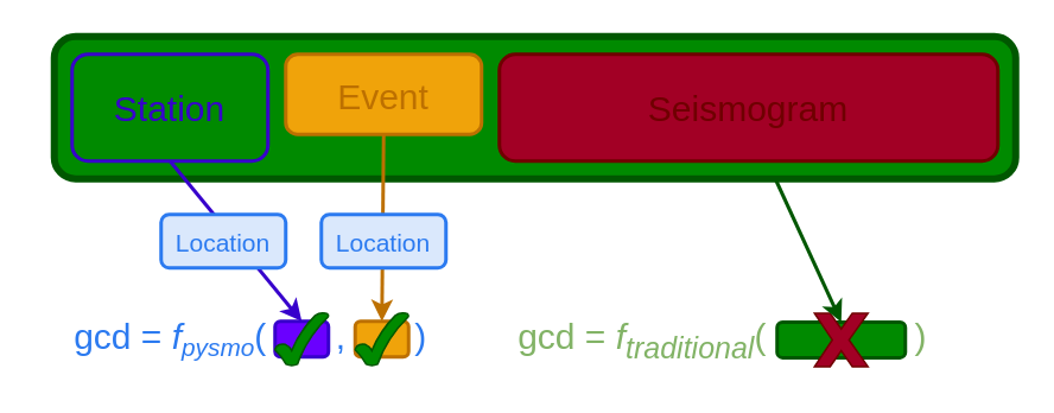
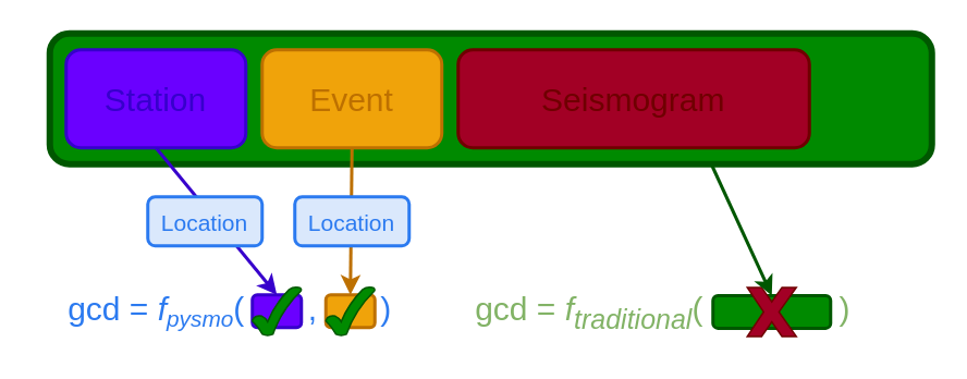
  <mxCell id="0" />
  <mxCell id="1" parent="0" />
  <mxCell id="2" value="" style="group;verticalAlign=middle;" parent="1" vertex="1" connectable="0"><mxGeometry x="260" y="170" width="290" height="40" as="geometry" /></mxCell>
  <mxCell id="3" value="&lt;span style=&quot;font-weight: 400; font-size: 20px;&quot;&gt;&lt;font color=&quot;#82b366&quot; style=&quot;font-size: 20px;&quot;&gt;gcd = &lt;i style=&quot;&quot;&gt;f&lt;sub&gt;traditional&lt;/sub&gt;&lt;/i&gt;(&amp;nbsp; &amp;nbsp; &amp;nbsp; &amp;nbsp; &amp;nbsp; &amp;nbsp; &amp;nbsp; &amp;nbsp;)&lt;/font&gt;&lt;/span&gt;" style="text;strokeColor=none;fillColor=none;html=1;fontSize=20;fontStyle=1;verticalAlign=top;align=center;rounded=1;shadow=0;glass=0;sketch=0;fontColor=#000000;labelPosition=center;verticalLabelPosition=middle;" parent="2" vertex="1"><mxGeometry width="290" height="22.857" as="geometry" /></mxCell>
  <mxCell id="4" value="" style="rounded=1;whiteSpace=wrap;html=1;shadow=0;glass=0;sketch=0;fontSize=20;strokeWidth=2;fillColor=#008a00;strokeColor=#005700;fontColor=#ffffff;" parent="2" vertex="1"><mxGeometry x="176" y="10.42" width="72" height="20" as="geometry" /></mxCell>
  <mxCell id="5" value="" style="verticalLabelPosition=bottom;verticalAlign=top;html=1;shape=mxgraph.basic.x;fillColor=#a20025;fontColor=#ffffff;strokeColor=#6F0000;" vertex="1" parent="2"><mxGeometry x="197" y="5.42" width="30" height="30" as="geometry" /></mxCell>
  <mxCell id="6" value="" style="group;fontColor=#2B7AF0;" parent="1" vertex="1" connectable="0"><mxGeometry x="30" y="170" width="240" height="40" as="geometry" /></mxCell>
  <mxCell id="7" value="&lt;span style=&quot;font-weight: 400;&quot;&gt;&lt;font color=&quot;#2b7af0&quot; style=&quot;&quot;&gt;gcd = &lt;i style=&quot;&quot;&gt;f&lt;span style=&quot;font-size: 16.667px;&quot;&gt;&lt;sub&gt;pysmo&lt;/sub&gt;&lt;/span&gt;&lt;/i&gt;(&amp;nbsp; &amp;nbsp; &amp;nbsp; &amp;nbsp;,&amp;nbsp; &amp;nbsp; &amp;nbsp; &amp;nbsp;)&lt;/font&gt;&lt;/span&gt;" style="text;strokeColor=none;fillColor=none;html=1;fontSize=20;fontStyle=1;verticalAlign=middle;align=center;rounded=1;shadow=0;glass=0;sketch=0;fontColor=#000000;" parent="6" vertex="1"><mxGeometry x="-10" width="240" height="40" as="geometry" /></mxCell>
  <mxCell id="8" value="" style="rounded=1;whiteSpace=wrap;html=1;shadow=0;glass=0;sketch=0;fontSize=20;strokeWidth=2;fillColor=#6a00ff;strokeColor=#3700CC;fontColor=#ffffff;" parent="6" vertex="1"><mxGeometry x="124" y="10" width="30" height="20" as="geometry" /></mxCell>
  <mxCell id="9" value="" style="rounded=1;whiteSpace=wrap;html=1;shadow=0;glass=0;sketch=0;fontSize=20;strokeWidth=2;fillColor=#f0a30a;strokeColor=#BD7000;fontColor=#000000;" parent="6" vertex="1"><mxGeometry x="169" y="10" width="30" height="20" as="geometry" /></mxCell>
  <mxCell id="10" value="" style="verticalLabelPosition=bottom;verticalAlign=top;html=1;shape=mxgraph.basic.tick;fillColor=#008a00;fontColor=#ffffff;strokeColor=#005700;" vertex="1" parent="6"><mxGeometry x="124" y="5" width="30" height="30" as="geometry" /></mxCell>
  <mxCell id="11" value="" style="verticalLabelPosition=bottom;verticalAlign=top;html=1;shape=mxgraph.basic.tick;fillColor=#008a00;fontColor=#ffffff;strokeColor=#005700;" vertex="1" parent="6"><mxGeometry x="169" y="5" width="30" height="30" as="geometry" /></mxCell>
  <mxCell id="12" value="" style="endArrow=classic;html=1;rounded=0;entryX=0.5;entryY=0;entryDx=0;entryDy=0;exitX=0.75;exitY=1;exitDx=0;exitDy=0;fillColor=#008a00;strokeColor=#005700;strokeWidth=2;" parent="1" source="13" target="4" edge="1"><mxGeometry width="50" height="50" relative="1" as="geometry"><mxPoint x="290" y="290" as="sourcePoint" /><mxPoint x="340" y="240" as="targetPoint" /></mxGeometry></mxCell>
  <mxCell id="13" value="" style="rounded=1;whiteSpace=wrap;html=1;shadow=0;glass=0;sketch=0;fontSize=20;strokeWidth=4;fillColor=#008a00;strokeColor=#005700;container=0;fontColor=#ffffff;" parent="1" vertex="1"><mxGeometry x="30" y="20" width="540" height="80" as="geometry" /></mxCell>
- <mxCell id="14" value="&lt;font color=&quot;#bd7000&quot;&gt;Event&lt;/font&gt;" style="rounded=1;whiteSpace=wrap;html=1;fillColor=#f0a30a;strokeColor=#BD7000;fontSize=20;sketch=0;strokeWidth=2;container=0;fontColor=#000000;" parent="1" vertex="1"><mxGeometry x="160" y="30" width="110" height="45" as="geometry" /></mxCell>
- <mxCell id="15" value="&lt;font color=&quot;#6f0000&quot;&gt;Seismogram&lt;/font&gt;" style="rounded=1;whiteSpace=wrap;html=1;fillColor=#a20025;strokeColor=#6F0000;fontSize=20;sketch=0;glass=0;strokeWidth=2;container=0;fontColor=#ffffff;" parent="1" vertex="1"><mxGeometry x="280" y="30" width="280" height="60" as="geometry" /></mxCell>
- <mxCell id="16" value="&lt;font color=&quot;#3700cc&quot;&gt;Station&lt;/font&gt;" style="rounded=1;whiteSpace=wrap;html=1;fillColor=#008a00;strokeColor=#3700CC;fontSize=20;sketch=0;strokeWidth=2;container=0;fontColor=#ffffff;" parent="1" vertex="1"><mxGeometry x="40" y="30" width="110" height="60" as="geometry" /></mxCell>
+ <mxCell id="14" value="&lt;font color=&quot;#bd7000&quot;&gt;Event&lt;/font&gt;" style="rounded=1;whiteSpace=wrap;html=1;fillColor=#f0a30a;strokeColor=#BD7000;fontSize=20;sketch=0;strokeWidth=2;container=0;fontColor=#000000;" parent="1" vertex="1"><mxGeometry x="160" y="30" width="110" height="60" as="geometry" /></mxCell>
+ <mxCell id="15" value="&lt;font color=&quot;#6f0000&quot;&gt;Seismogram&lt;/font&gt;" style="rounded=1;whiteSpace=wrap;html=1;fillColor=#a20025;strokeColor=#6F0000;fontSize=20;sketch=0;glass=0;strokeWidth=2;container=0;fontColor=#ffffff;" parent="1" vertex="1"><mxGeometry x="280" y="30" width="215" height="60" as="geometry" /></mxCell>
+ <mxCell id="16" value="&lt;font color=&quot;#3700cc&quot;&gt;Station&lt;/font&gt;" style="rounded=1;whiteSpace=wrap;html=1;fillColor=#6a00ff;strokeColor=#3700CC;fontSize=20;sketch=0;strokeWidth=2;container=0;fontColor=#ffffff;" parent="1" vertex="1"><mxGeometry x="40" y="30" width="110" height="60" as="geometry" /></mxCell>
  <mxCell id="17" value="" style="endArrow=classic;html=1;rounded=0;exitX=0.5;exitY=1;exitDx=0;exitDy=0;entryX=0.5;entryY=0;entryDx=0;entryDy=0;strokeColor=#BD7000;strokeWidth=2;fillColor=#f0a30a;" parent="1" source="14" target="9" edge="1"><mxGeometry width="50" height="50" relative="1" as="geometry"><mxPoint x="290" y="290" as="sourcePoint" /><mxPoint x="340" y="240" as="targetPoint" /></mxGeometry></mxCell>
  <mxCell id="18" value="" style="endArrow=classic;html=1;rounded=0;exitX=0.5;exitY=1;exitDx=0;exitDy=0;entryX=0.5;entryY=0;entryDx=0;entryDy=0;strokeWidth=2;strokeColor=#3700CC;fillColor=#6a00ff;" parent="1" source="16" target="8" edge="1"><mxGeometry width="50" height="50" relative="1" as="geometry"><mxPoint x="290" y="290" as="sourcePoint" /><mxPoint x="340" y="240" as="targetPoint" /></mxGeometry></mxCell>
  <mxCell id="19" value="&lt;font style=&quot;font-size: 14px;&quot; color=&quot;#2b7af0&quot;&gt;Location&lt;/font&gt;" style="rounded=1;whiteSpace=wrap;html=1;fillColor=#dae8fc;strokeColor=#2B7AF0;fontSize=19;sketch=0;strokeWidth=2;container=0;verticalAlign=middle;align=center;" parent="1" vertex="1"><mxGeometry x="90" y="120" width="70" height="30" as="geometry" /></mxCell>
  <mxCell id="20" value="&lt;font style=&quot;font-size: 14px;&quot; color=&quot;#2b7af0&quot;&gt;Location&lt;/font&gt;" style="rounded=1;whiteSpace=wrap;html=1;fillColor=#dae8fc;strokeColor=#2B7AF0;fontSize=19;sketch=0;strokeWidth=2;container=0;verticalAlign=middle;align=center;" parent="1" vertex="1"><mxGeometry x="180" y="120" width="70" height="30" as="geometry" /></mxCell>
